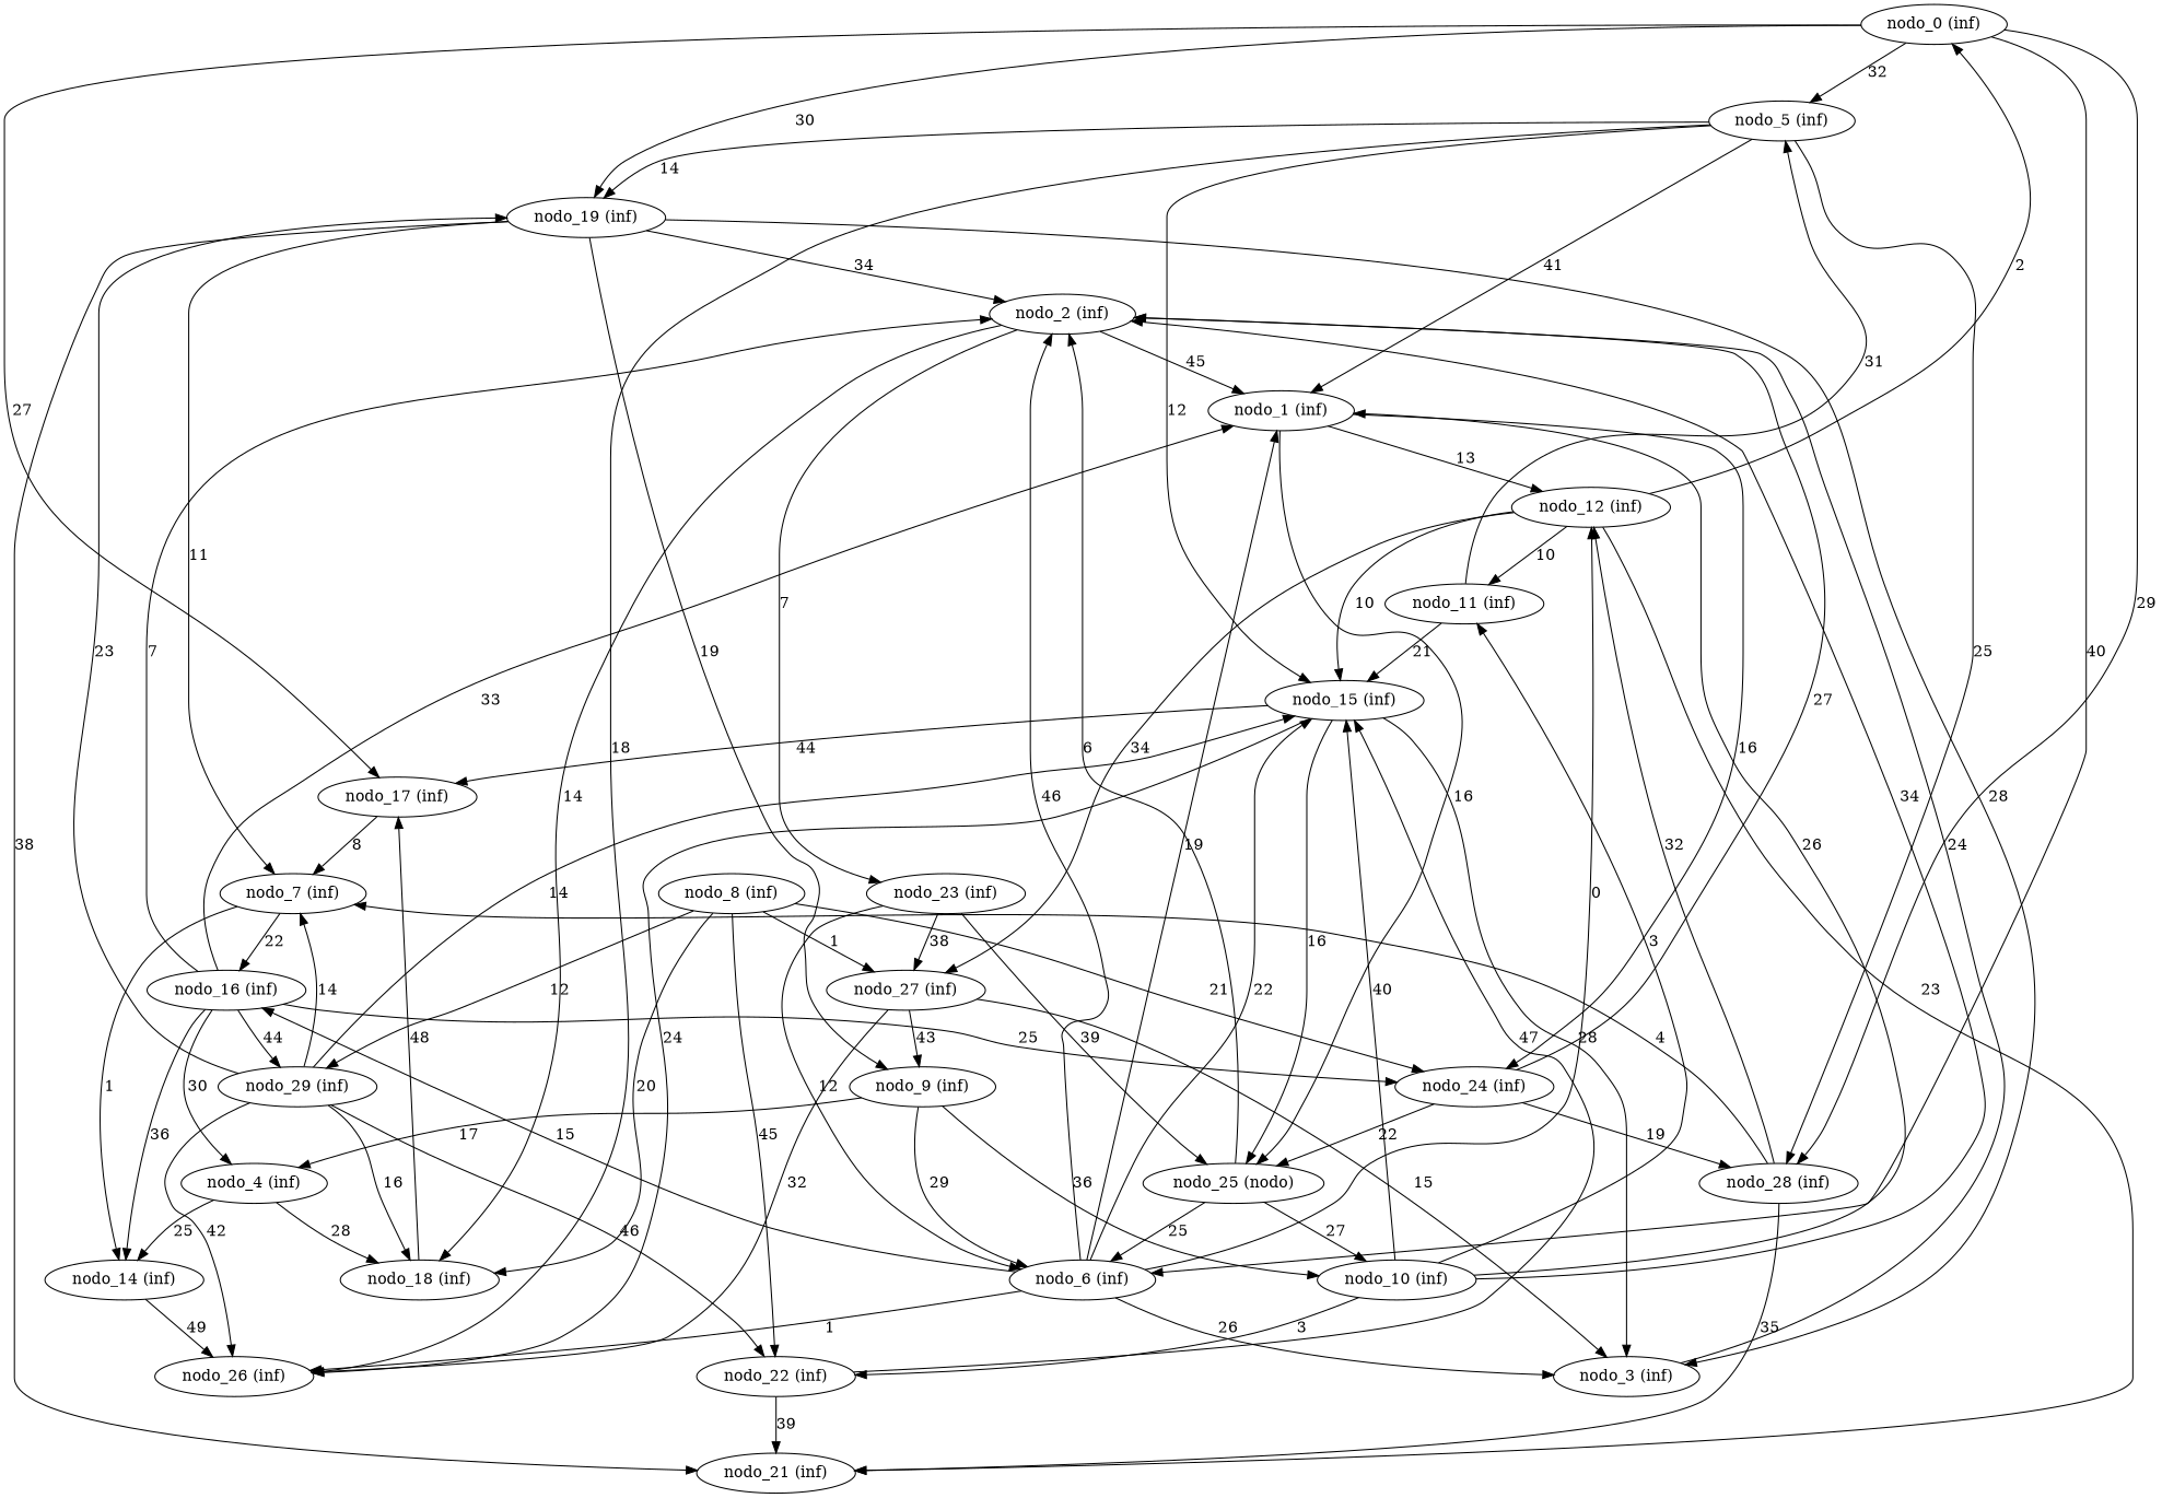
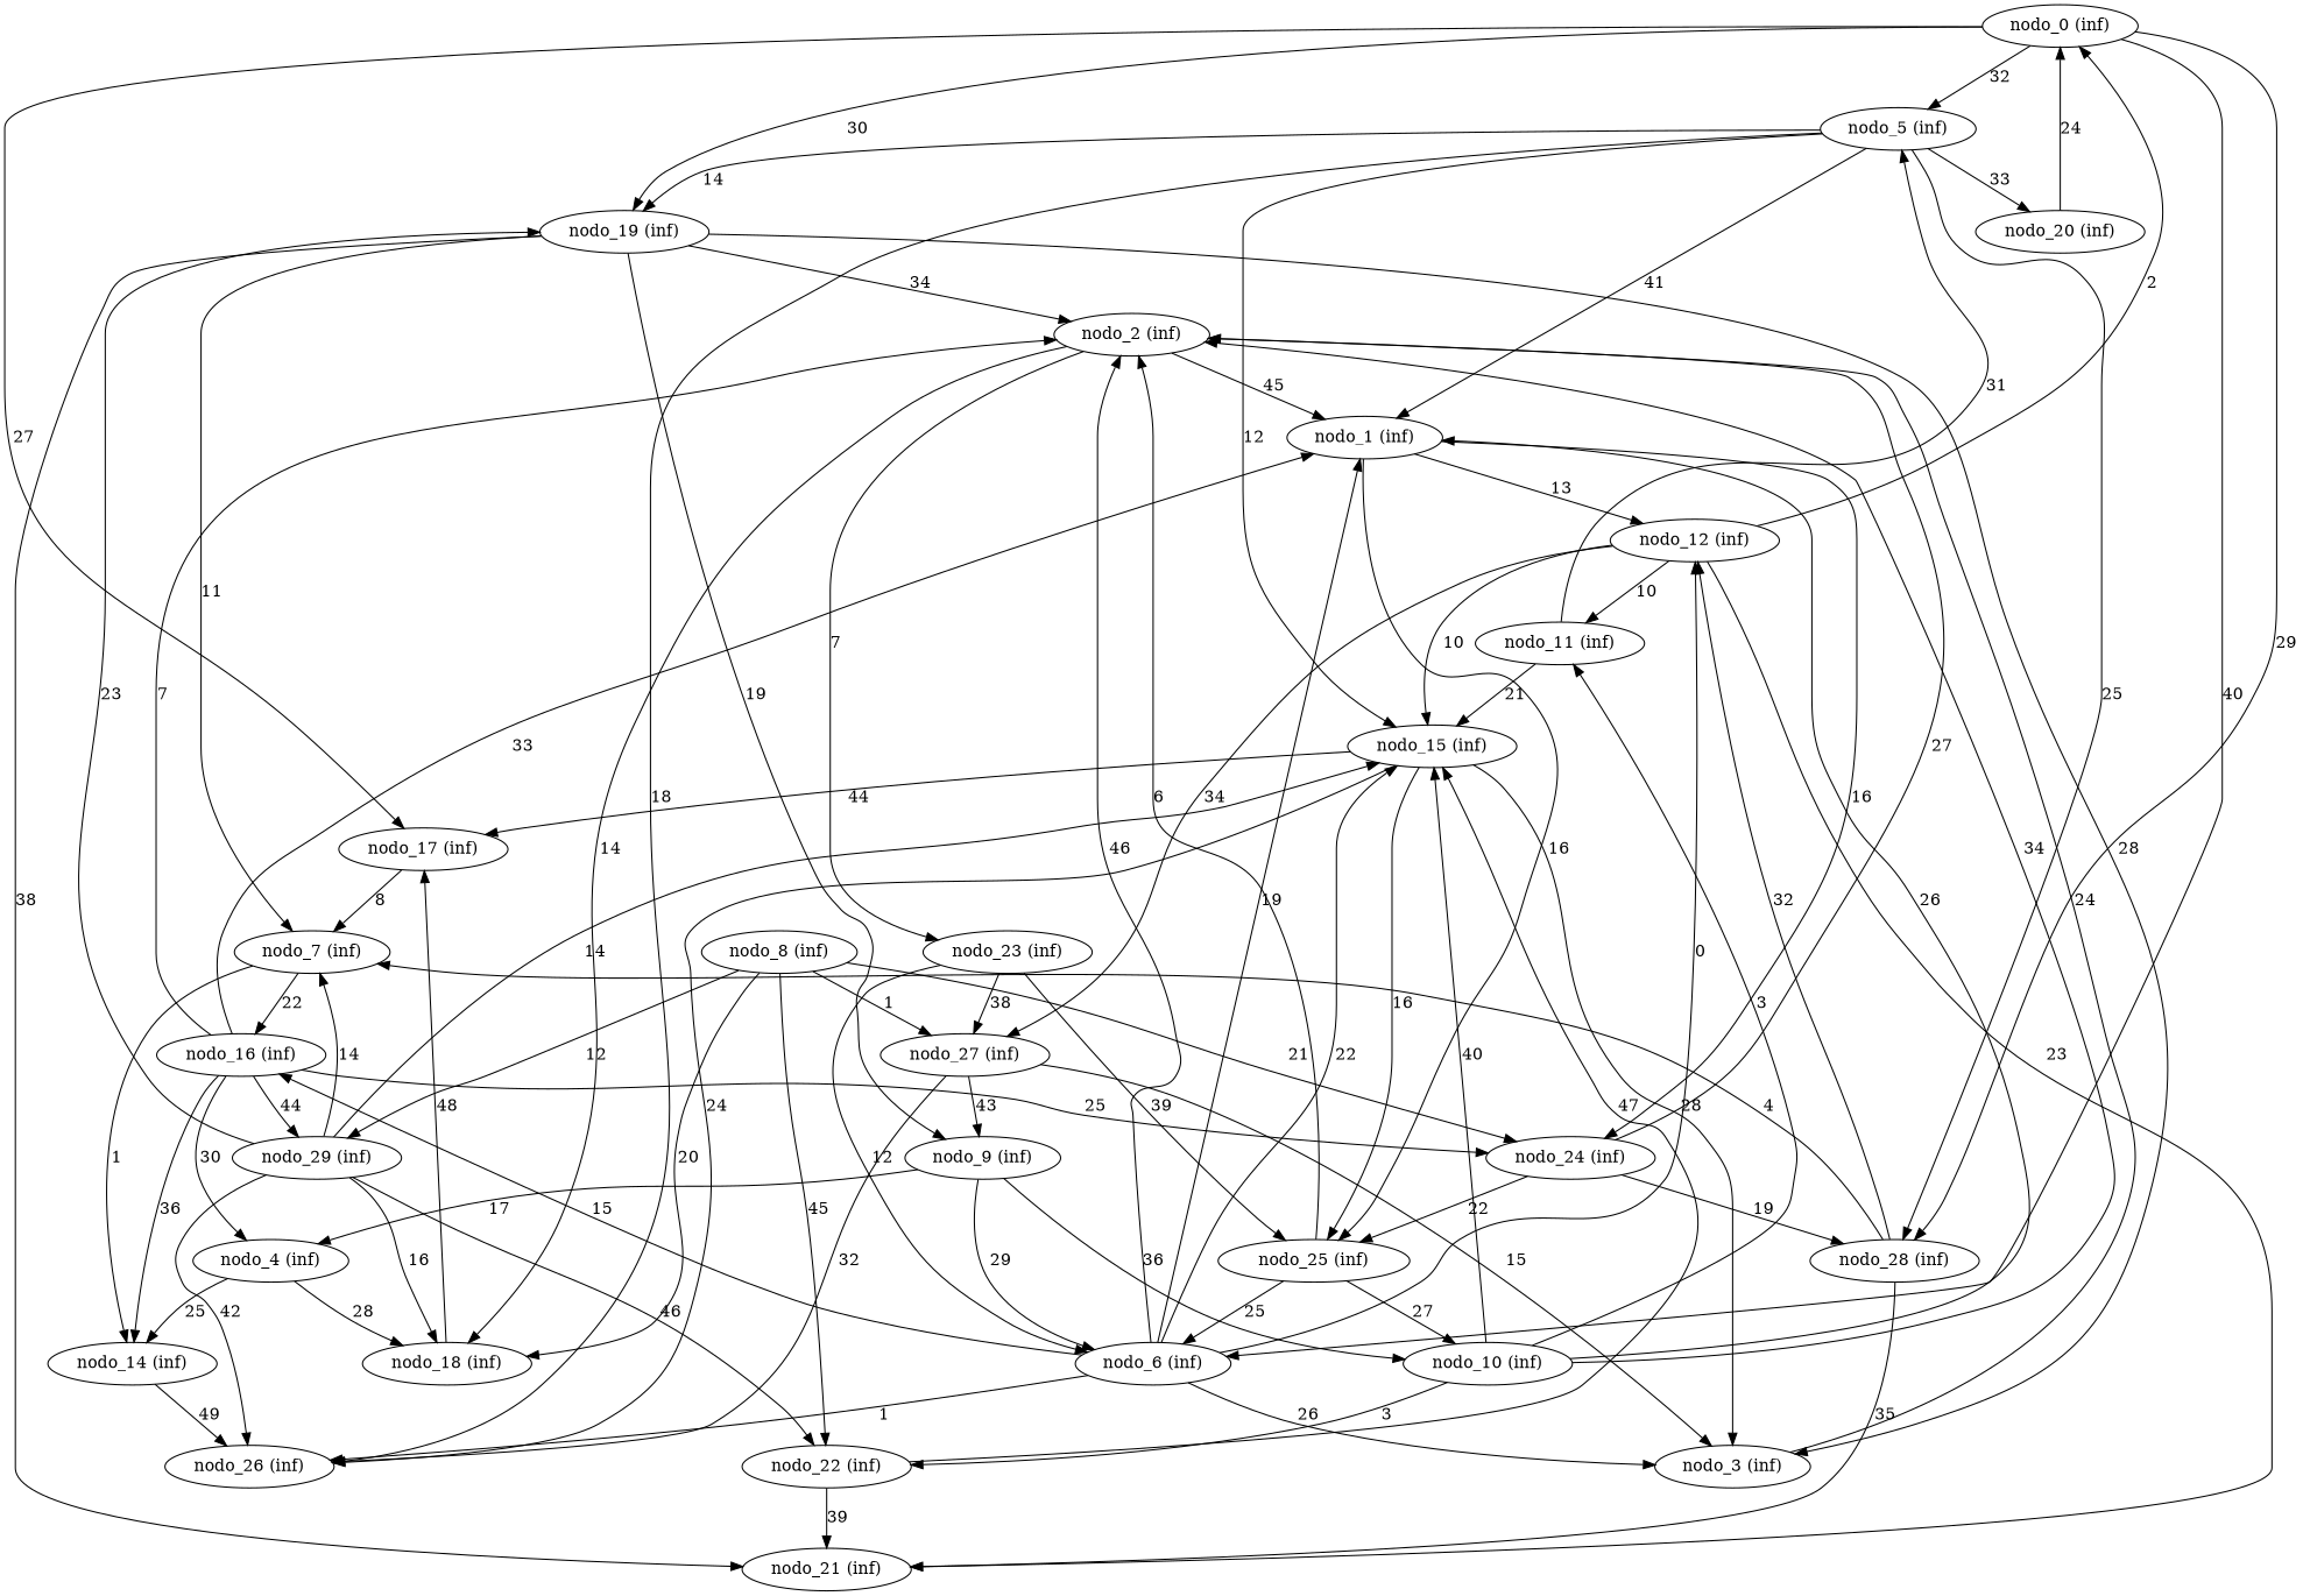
  digraph {
    edge [weight=14]
    "nodo_0 (inf)"
    "nodo_5 (inf)"
    "nodo_6 (inf)"
    "nodo_17 (inf)"
    "nodo_19 (inf)"
    "nodo_28 (inf)"
    "nodo_1 (inf)"
    "nodo_15 (inf)"
+   "nodo_20 (inf)"
    "nodo_26 (inf)"
    "nodo_12 (inf)"
    "nodo_2 (inf)"
    "nodo_3 (inf)"
    "nodo_16 (inf)"
    "nodo_7 (inf)"
    "nodo_21 (inf)"
    "nodo_9 (inf)"
    "nodo_24 (inf)"
-   "nodo_25 (inf)" [label="nodo_25 (nodo)"]
+   "nodo_25 (inf)"
    "nodo_27 (inf)"
    "nodo_11 (inf)"
    "nodo_10 (inf)"
    "nodo_18 (inf)"
    "nodo_23 (inf)"
    "nodo_4 (inf)"
    "nodo_14 (inf)"
    "nodo_29 (inf)"
    "nodo_8 (inf)"
    "nodo_22 (inf)"
    "nodo_0 (inf)" -> "nodo_5 (inf)" [label=32 weight=32]
    "nodo_0 (inf)" -> "nodo_6 (inf)" [label=40 weight=40]
    "nodo_0 (inf)" -> "nodo_17 (inf)" [label=27 weight=27]
    "nodo_0 (inf)" -> "nodo_19 (inf)" [label=30 weight=30]
    "nodo_0 (inf)" -> "nodo_28 (inf)" [label=29 weight=29]
    "nodo_5 (inf)" -> "nodo_19 (inf)" [label=14]
    "nodo_5 (inf)" -> "nodo_28 (inf)" [label=25 weight=25]
    "nodo_5 (inf)" -> "nodo_1 (inf)" [label=41 weight=41]
    "nodo_5 (inf)" -> "nodo_15 (inf)" [label=12 weight=12]
+   "nodo_5 (inf)" -> "nodo_20 (inf)" [label=33 weight=33]
    "nodo_5 (inf)" -> "nodo_26 (inf)" [label=18 weight=18]
    "nodo_6 (inf)" -> "nodo_1 (inf)" [label=19 weight=19]
    "nodo_6 (inf)" -> "nodo_15 (inf)" [label=22 weight=22]
    "nodo_6 (inf)" -> "nodo_26 (inf)" [label=1 weight=1]
    "nodo_6 (inf)" -> "nodo_12 (inf)" [label=0 weight=0]
    "nodo_6 (inf)" -> "nodo_2 (inf)" [label=46 weight=46]
    "nodo_6 (inf)" -> "nodo_3 (inf)" [label=26 weight=26]
    "nodo_6 (inf)" -> "nodo_16 (inf)" [label=15 weight=15]
    "nodo_17 (inf)" -> "nodo_7 (inf)" [label=8 weight=8]
    "nodo_19 (inf)" -> "nodo_2 (inf)" [label=34 weight=34]
    "nodo_19 (inf)" -> "nodo_3 (inf)" [label=28 weight=28]
    "nodo_19 (inf)" -> "nodo_7 (inf)" [label=11 weight=11]
    "nodo_19 (inf)" -> "nodo_21 (inf)" [label=38 weight=38]
    "nodo_19 (inf)" -> "nodo_9 (inf)" [label=19 weight=19]
    "nodo_28 (inf)" -> "nodo_12 (inf)" [label=32 weight=32]
    "nodo_28 (inf)" -> "nodo_7 (inf)" [label=4 weight=4]
    "nodo_28 (inf)" -> "nodo_21 (inf)" [label=35 weight=35]
    "nodo_1 (inf)" -> "nodo_12 (inf)" [label=13 weight=13]
    "nodo_1 (inf)" -> "nodo_24 (inf)" [label=16 weight=16]
    "nodo_1 (inf)" -> "nodo_25 (inf)" [label=16 weight=16]
    "nodo_15 (inf)" -> "nodo_17 (inf)" [label=44 weight=41]
    "nodo_15 (inf)" -> "nodo_26 (inf)" [label=24 weight=24]
    "nodo_15 (inf)" -> "nodo_3 (inf)" [label=28 weight=28]
    "nodo_15 (inf)" -> "nodo_25 (inf)" [label=16 weight=16]
+   "nodo_20 (inf)" -> "nodo_0 (inf)" [label=24 weight=24]
    "nodo_12 (inf)" -> "nodo_0 (inf)" [label=2 weight=2]
    "nodo_12 (inf)" -> "nodo_15 (inf)" [label=10 weight=10]
    "nodo_12 (inf)" -> "nodo_21 (inf)" [label=23 weight=23]
    "nodo_12 (inf)" -> "nodo_27 (inf)" [label=34 weight=34]
    "nodo_12 (inf)" -> "nodo_11 (inf)" [label=10 weight=10]
    "nodo_2 (inf)" -> "nodo_1 (inf)" [label=45 weight=45]
    "nodo_2 (inf)" -> "nodo_18 (inf)" [label=14]
    "nodo_2 (inf)" -> "nodo_23 (inf)" [label=7 weight=7]
    "nodo_3 (inf)" -> "nodo_2 (inf)" [label=24 weight=24]
    "nodo_16 (inf)" -> "nodo_1 (inf)" [label=33 weight=33]
    "nodo_16 (inf)" -> "nodo_2 (inf)" [label=7 weight=7]
    "nodo_16 (inf)" -> "nodo_24 (inf)" [label=25 weight=25]
    "nodo_16 (inf)" -> "nodo_4 (inf)" [label=30 weight=30]
    "nodo_16 (inf)" -> "nodo_14 (inf)" [label=36 weight=36]
    "nodo_16 (inf)" -> "nodo_29 (inf)" [label=44 weight=44]
    "nodo_7 (inf)" -> "nodo_16 (inf)" [label=22 weight=22]
    "nodo_7 (inf)" -> "nodo_14 (inf)" [label=1 weight=1]
    "nodo_9 (inf)" -> "nodo_6 (inf)" [label=29 weight=29]
    "nodo_9 (inf)" -> "nodo_10 (inf)" [label=36 weight=36]
    "nodo_9 (inf)" -> "nodo_4 (inf)" [label=17 weight=17]
    "nodo_24 (inf)" -> "nodo_28 (inf)" [label=19 weight=19]
    "nodo_24 (inf)" -> "nodo_2 (inf)" [label=27 weight=27]
    "nodo_24 (inf)" -> "nodo_25 (inf)" [label=22 weight=22]
    "nodo_25 (inf)" -> "nodo_6 (inf)" [label=25 weight=25]
    "nodo_25 (inf)" -> "nodo_2 (inf)" [label=6 weight=6]
    "nodo_25 (inf)" -> "nodo_10 (inf)" [label=27 weight=27]
    "nodo_27 (inf)" -> "nodo_26 (inf)" [label=32 weight=32]
    "nodo_27 (inf)" -> "nodo_3 (inf)" [label=15 weight=15]
    "nodo_27 (inf)" -> "nodo_9 (inf)" [label=43 weight=43]
    "nodo_11 (inf)" -> "nodo_5 (inf)" [label=31 weight=31]
    "nodo_11 (inf)" -> "nodo_15 (inf)" [label=21 weight=21]
    "nodo_10 (inf)" -> "nodo_1 (inf)" [label=26 weight=26]
    "nodo_10 (inf)" -> "nodo_15 (inf)" [label=40 weight=40]
    "nodo_10 (inf)" -> "nodo_2 (inf)" [label=34 weight=34]
    "nodo_10 (inf)" -> "nodo_11 (inf)" [label=3 weight=3]
    "nodo_10 (inf)" -> "nodo_22 (inf)" [label=3 weight=3]
    "nodo_18 (inf)" -> "nodo_17 (inf)" [label=48 weight=48]
    "nodo_23 (inf)" -> "nodo_6 (inf)" [label=12 weight=12]
    "nodo_23 (inf)" -> "nodo_25 (inf)" [label=39 weight=39]
    "nodo_23 (inf)" -> "nodo_27 (inf)" [label=38 weight=38]
    "nodo_4 (inf)" -> "nodo_18 (inf)" [label=28 weight=28]
    "nodo_4 (inf)" -> "nodo_14 (inf)" [label=25 weight=25]
    "nodo_14 (inf)" -> "nodo_26 (inf)" [label=49 weight=49]
    "nodo_29 (inf)" -> "nodo_19 (inf)" [label=23 weight=23]
    "nodo_29 (inf)" -> "nodo_15 (inf)" [label=14]
    "nodo_29 (inf)" -> "nodo_26 (inf)" [label=42 weight=42]
    "nodo_29 (inf)" -> "nodo_7 (inf)" [label=14]
    "nodo_29 (inf)" -> "nodo_18 (inf)" [label=16 weight=16]
    "nodo_29 (inf)" -> "nodo_22 (inf)" [label=46 weight=46]
    "nodo_8 (inf)" -> "nodo_24 (inf)" [label=21 weight=21]
    "nodo_8 (inf)" -> "nodo_27 (inf)" [label=1 weight=1]
    "nodo_8 (inf)" -> "nodo_18 (inf)" [label=20 weight=20]
    "nodo_8 (inf)" -> "nodo_29 (inf)" [label=12 weight=12]
    "nodo_8 (inf)" -> "nodo_22 (inf)" [label=45 weight=45]
    "nodo_22 (inf)" -> "nodo_15 (inf)" [label=47 weight=47]
    "nodo_22 (inf)" -> "nodo_21 (inf)" [label=39 weight=39]
  }
